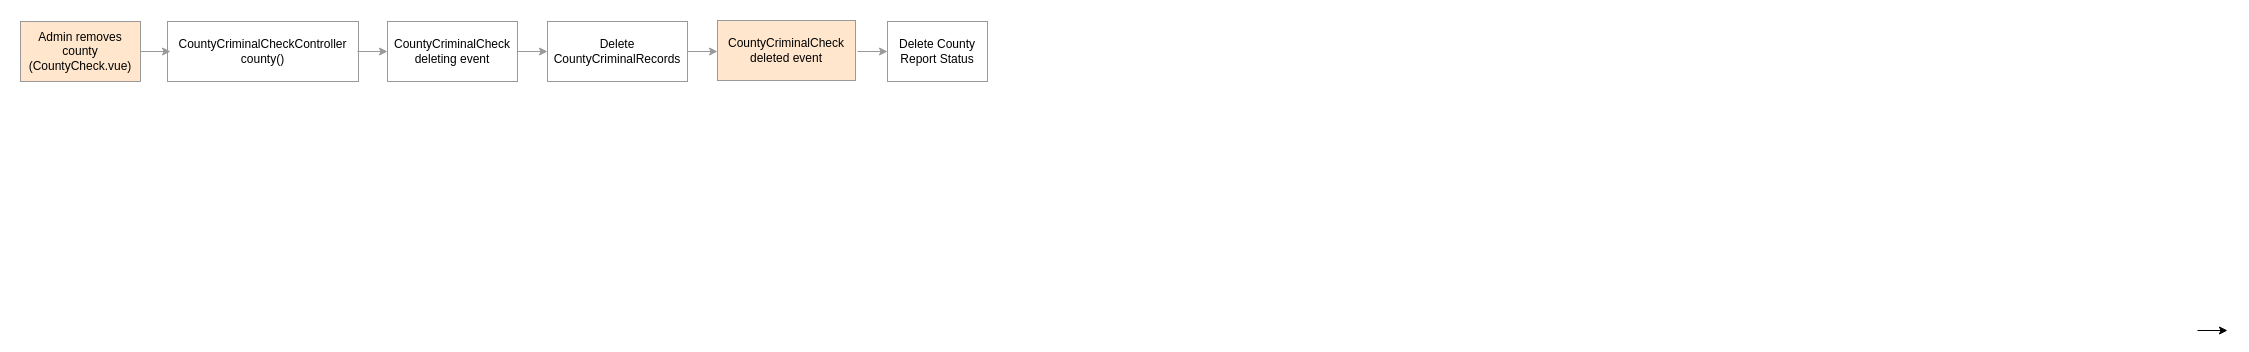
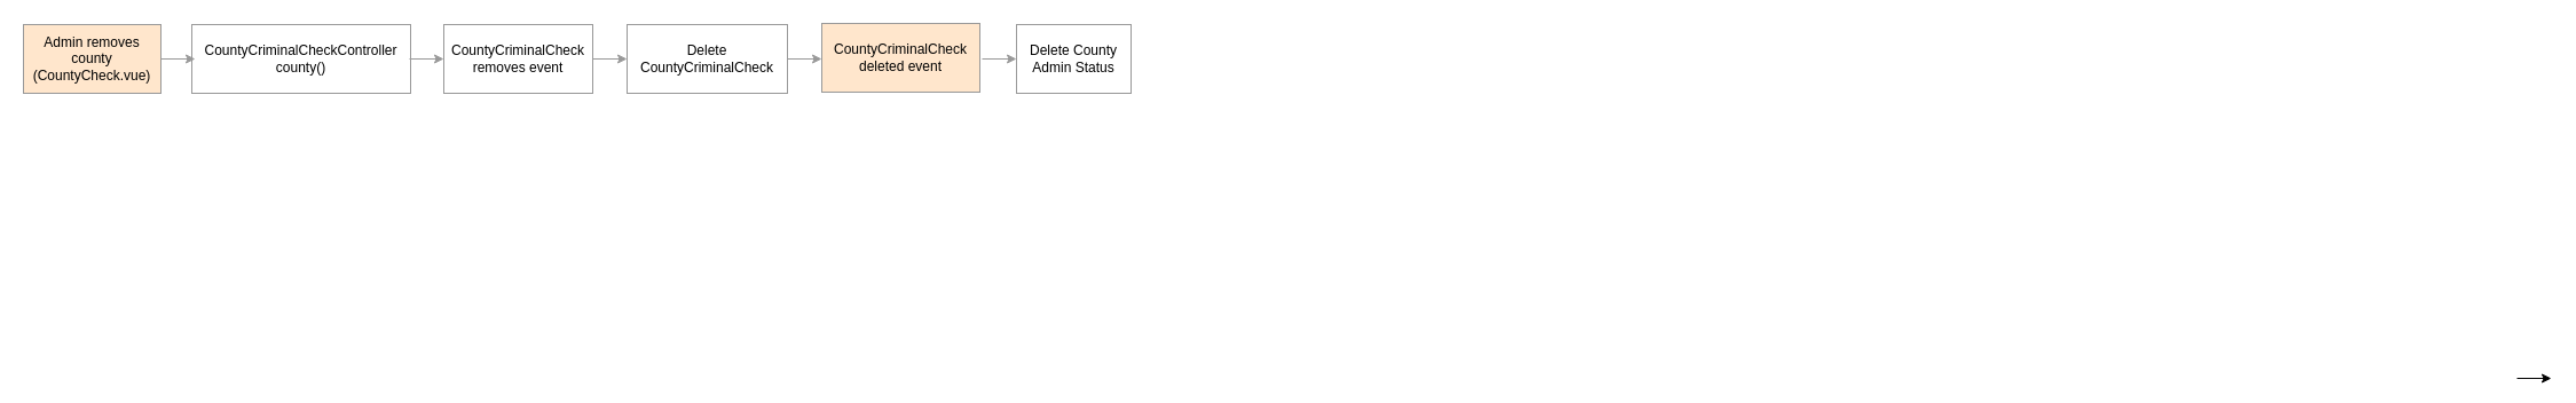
  <mxCell id="0" />
  <mxCell id="1" parent="0" />
  <mxCell id="2" value="CountyCriminalCheckController&lt;br&gt;county()" style="rounded=0;whiteSpace=wrap;html=1;strokeColor=#999999;fillColor=#FFFFFF;labelBackgroundColor=none;" parent="1" vertex="1"><mxGeometry x="167" y="21" width="191" height="60" as="geometry" /></mxCell>
  <mxCell id="3" value="" style="endArrow=classic;html=1;rounded=0;strokeColor=#999999;fillColor=#FFFFFF;labelBackgroundColor=none;" parent="1" edge="1"><mxGeometry width="50" height="50" relative="1" as="geometry"><mxPoint x="357" y="51" as="sourcePoint" /><mxPoint x="387" y="51" as="targetPoint" /></mxGeometry></mxCell>
- <mxCell id="4" value="CountyCriminalCheck&lt;br&gt;deleting event" style="rounded=0;whiteSpace=wrap;html=1;strokeColor=#999999;fillColor=#FFFFFF;labelBackgroundColor=none;" parent="1" vertex="1"><mxGeometry x="387" y="21" width="130" height="60" as="geometry" /></mxCell>
+ <mxCell id="4" value="CountyCriminalCheck&lt;br&gt;removes event" style="rounded=0;whiteSpace=wrap;html=1;strokeColor=#999999;fillColor=#FFFFFF;labelBackgroundColor=none;" parent="1" vertex="1"><mxGeometry x="387" y="21" width="130" height="60" as="geometry" /></mxCell>
  <mxCell id="5" value="" style="endArrow=classic;html=1;rounded=0;strokeColor=#999999;fillColor=#FFFFFF;labelBackgroundColor=none;" parent="1" edge="1"><mxGeometry width="50" height="50" relative="1" as="geometry"><mxPoint x="517" y="51" as="sourcePoint" /><mxPoint x="547" y="51" as="targetPoint" /></mxGeometry></mxCell>
- <mxCell id="6" value="Delete CountyCriminalRecords" style="rounded=0;whiteSpace=wrap;html=1;strokeColor=#999999;fillColor=#FFFFFF;labelBackgroundColor=none;" parent="1" vertex="1"><mxGeometry x="547" y="21" width="140" height="60" as="geometry" /></mxCell>
+ <mxCell id="6" value="Delete CountyCriminalCheck" style="rounded=0;whiteSpace=wrap;html=1;strokeColor=#999999;fillColor=#FFFFFF;labelBackgroundColor=none;" parent="1" vertex="1"><mxGeometry x="547" y="21" width="140" height="60" as="geometry" /></mxCell>
  <mxCell id="7" value="" style="endArrow=classic;html=1;rounded=0;strokeColor=#999999;fillColor=#FFFFFF;labelBackgroundColor=none;" parent="1" edge="1"><mxGeometry width="50" height="50" relative="1" as="geometry"><mxPoint x="687" y="51" as="sourcePoint" /><mxPoint x="717" y="51" as="targetPoint" /></mxGeometry></mxCell>
  <mxCell id="8" value="" style="endArrow=classic;html=1;rounded=0;" parent="1" edge="1"><mxGeometry width="50" height="50" relative="1" as="geometry"><mxPoint x="2197" y="330" as="sourcePoint" /><mxPoint x="2227" y="330" as="targetPoint" /></mxGeometry></mxCell>
  <mxCell id="9" value="Admin removes county (CountyCheck.vue)" style="rounded=0;whiteSpace=wrap;html=1;strokeColor=#999999;fillColor=#ffe6cc;labelBackgroundColor=none;" parent="1" vertex="1"><mxGeometry x="20" y="21" width="120" height="60" as="geometry" /></mxCell>
  <mxCell id="10" value="" style="endArrow=classic;html=1;rounded=0;strokeColor=#999999;fillColor=#FFFFFF;labelBackgroundColor=none;" parent="1" edge="1"><mxGeometry width="50" height="50" relative="1" as="geometry"><mxPoint x="140" y="51" as="sourcePoint" /><mxPoint x="170" y="51" as="targetPoint" /></mxGeometry></mxCell>
- <mxCell id="11" value="Delete County Report Status" style="rounded=0;whiteSpace=wrap;html=1;strokeColor=#999999;fillColor=#FFFFFF;labelBackgroundColor=none;" parent="1" vertex="1"><mxGeometry x="887" y="21" width="100" height="60" as="geometry" /></mxCell>
+ <mxCell id="11" value="Delete County Admin Status" style="rounded=0;whiteSpace=wrap;html=1;strokeColor=#999999;fillColor=#FFFFFF;labelBackgroundColor=none;" parent="1" vertex="1"><mxGeometry x="887" y="21" width="100" height="60" as="geometry" /></mxCell>
  <mxCell id="12" value="" style="endArrow=classic;html=1;rounded=0;strokeColor=#999999;fillColor=#FFFFFF;labelBackgroundColor=none;" parent="1" edge="1"><mxGeometry width="50" height="50" relative="1" as="geometry"><mxPoint x="857" y="51" as="sourcePoint" /><mxPoint x="887" y="51" as="targetPoint" /></mxGeometry></mxCell>
  <mxCell id="13" value="CountyCriminalCheck&lt;br&gt;deleted event" style="rounded=0;whiteSpace=wrap;html=1;strokeColor=#999999;fillColor=#ffe6cc;labelBackgroundColor=none;" parent="1" vertex="1"><mxGeometry x="717" y="20" width="138" height="60" as="geometry" /></mxCell>
